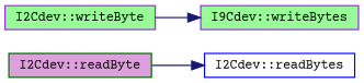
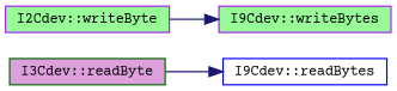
  digraph {
    fontname="Courier Prime"
    rankdir=LR
    node [color=purple fillcolor=palegreen fontname="Courier Prime" fontsize=10 shape=record style=filled]
    edge [color=midnightblue fontname="Courier Prime" fontsize=10 labelfontname=Helvetica labelfontsize=10 style=solid]
-   n1 [color=darkgreen fillcolor=plum height=0.2 label="I2Cdev::readByte" width=0.4]
-   n2 [color=blue fillcolor=white height=0.2 label="I2Cdev::readBytes" width=0.4]
+   n1 [color=darkgreen fillcolor=plum height=0.2 label="I3Cdev::readByte" width=0.4]
+   n2 [color=blue fillcolor=white height=0.2 label="I9Cdev::readBytes" width=0.4]
    n3 [height=0.2 label="I2Cdev::writeByte" width=0.4]
    n4 [height=0.2 label="I9Cdev::writeBytes" width=0.4]
    n1 -> n2
    n3 -> n4
  }
